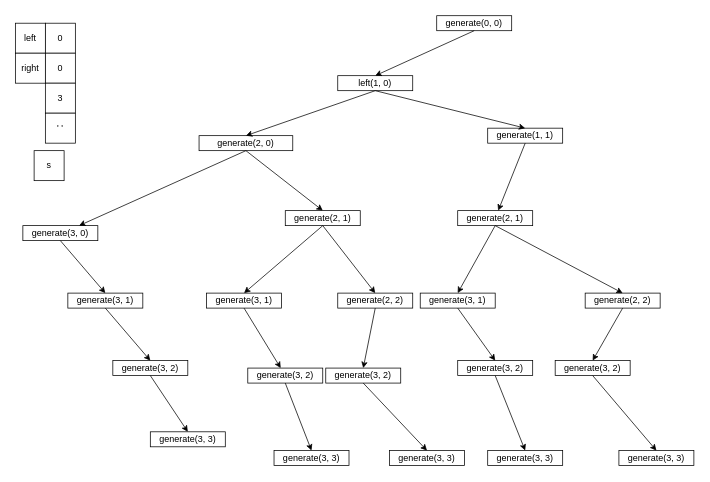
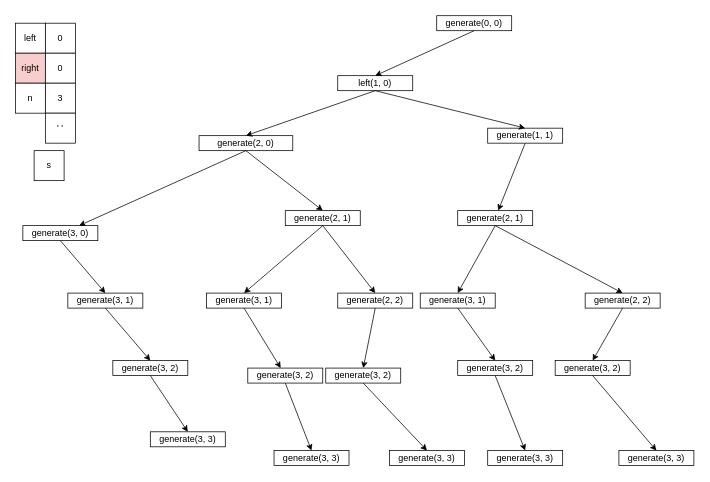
  <mxCell id="0" />
  <mxCell id="1" parent="0" />
  <mxCell id="2" value="left" style="whiteSpace=wrap;html=1;aspect=fixed;" vertex="1" parent="1"><mxGeometry x="20" y="30" width="40" height="40" as="geometry" /></mxCell>
- <mxCell id="3" value="right" style="whiteSpace=wrap;html=1;aspect=fixed;" vertex="1" parent="1"><mxGeometry x="20" y="70" width="40" height="40" as="geometry" /></mxCell>
+ <mxCell id="3" value="right" style="whiteSpace=wrap;html=1;aspect=fixed;fillColor=#f8cecc;" vertex="1" parent="1"><mxGeometry x="20" y="70" width="40" height="40" as="geometry" /></mxCell>
  <mxCell id="4" value="0" style="whiteSpace=wrap;html=1;aspect=fixed;" vertex="1" parent="1"><mxGeometry x="60" y="30" width="40" height="40" as="geometry" /></mxCell>
  <mxCell id="5" value="0" style="whiteSpace=wrap;html=1;aspect=fixed;" vertex="1" parent="1"><mxGeometry x="60" y="70" width="40" height="40" as="geometry" /></mxCell>
+ <mxCell id="6" value="n" style="whiteSpace=wrap;html=1;aspect=fixed;" vertex="1" parent="1"><mxGeometry x="20" y="110" width="40" height="40" as="geometry" /></mxCell>
  <mxCell id="7" value="s" style="whiteSpace=wrap;html=1;aspect=fixed;" vertex="1" parent="1"><mxGeometry x="45" y="200" width="40" height="40" as="geometry" /></mxCell>
  <mxCell id="8" value="3" style="whiteSpace=wrap;html=1;aspect=fixed;" vertex="1" parent="1"><mxGeometry x="60" y="110" width="40" height="40" as="geometry" /></mxCell>
  <mxCell id="9" value="' '" style="whiteSpace=wrap;html=1;aspect=fixed;" vertex="1" parent="1"><mxGeometry x="60" y="150" width="40" height="40" as="geometry" /></mxCell>
  <mxCell id="10" value="generate(0, 0)" style="rounded=0;whiteSpace=wrap;html=1;" vertex="1" parent="1"><mxGeometry x="582" y="20" width="100" height="20" as="geometry" /></mxCell>
  <mxCell id="11" value="left(1, 0)" style="rounded=0;whiteSpace=wrap;html=1;" vertex="1" parent="1"><mxGeometry x="450" y="100" width="100" height="20" as="geometry" /></mxCell>
  <mxCell id="12" value="" style="endArrow=classic;html=1;exitX=0.5;exitY=1;exitDx=0;exitDy=0;entryX=0.5;entryY=0;entryDx=0;entryDy=0;" edge="1" parent="1" source="10" target="11"><mxGeometry width="50" height="50" relative="1" as="geometry"><mxPoint x="510" y="110" as="sourcePoint" /><mxPoint x="470" y="130" as="targetPoint" /></mxGeometry></mxCell>
  <mxCell id="13" value="generate(2, 0)" style="rounded=0;whiteSpace=wrap;html=1;" vertex="1" parent="1"><mxGeometry x="265" y="180" width="125" height="20" as="geometry" /></mxCell>
  <mxCell id="14" value="generate(1, 1)" style="rounded=0;whiteSpace=wrap;html=1;" vertex="1" parent="1"><mxGeometry x="650" y="170" width="100" height="20" as="geometry" /></mxCell>
  <mxCell id="15" value="" style="endArrow=classic;html=1;exitX=0.5;exitY=1;exitDx=0;exitDy=0;entryX=0.5;entryY=0;entryDx=0;entryDy=0;" edge="1" parent="1" source="11" target="13"><mxGeometry width="50" height="50" relative="1" as="geometry"><mxPoint x="445" y="160" as="sourcePoint" /><mxPoint x="400" y="200" as="targetPoint" /></mxGeometry></mxCell>
  <mxCell id="16" value="" style="endArrow=classic;html=1;entryX=0.5;entryY=0;entryDx=0;entryDy=0;exitX=0.5;exitY=1;exitDx=0;exitDy=0;" edge="1" parent="1" source="11" target="14"><mxGeometry width="50" height="50" relative="1" as="geometry"><mxPoint x="455" y="170" as="sourcePoint" /><mxPoint x="410" y="210" as="targetPoint" /></mxGeometry></mxCell>
  <mxCell id="17" value="generate(2, 1)" style="rounded=0;whiteSpace=wrap;html=1;" vertex="1" parent="1"><mxGeometry x="380" y="280" width="100" height="20" as="geometry" /></mxCell>
  <mxCell id="18" value="generate(3, 0)" style="rounded=0;whiteSpace=wrap;html=1;" vertex="1" parent="1"><mxGeometry x="30" y="300" width="100" height="20" as="geometry" /></mxCell>
  <mxCell id="19" value="generate(2, 1)" style="rounded=0;whiteSpace=wrap;html=1;" vertex="1" parent="1"><mxGeometry x="610" y="280" width="100" height="20" as="geometry" /></mxCell>
  <mxCell id="20" value="" style="endArrow=classic;html=1;exitX=0.5;exitY=1;exitDx=0;exitDy=0;entryX=0.75;entryY=0;entryDx=0;entryDy=0;" edge="1" parent="1" source="13" target="18"><mxGeometry width="50" height="50" relative="1" as="geometry"><mxPoint x="330" y="230" as="sourcePoint" /><mxPoint x="285" y="270" as="targetPoint" /></mxGeometry></mxCell>
  <mxCell id="21" value="" style="endArrow=classic;html=1;exitX=0.5;exitY=1;exitDx=0;exitDy=0;" edge="1" parent="1" source="14" target="19"><mxGeometry width="50" height="50" relative="1" as="geometry"><mxPoint x="525" y="220" as="sourcePoint" /><mxPoint x="480" y="260" as="targetPoint" /></mxGeometry></mxCell>
  <mxCell id="22" value="" style="endArrow=classic;html=1;exitX=0.5;exitY=1;exitDx=0;exitDy=0;entryX=0.5;entryY=0;entryDx=0;entryDy=0;" edge="1" parent="1" source="13" target="17"><mxGeometry width="50" height="50" relative="1" as="geometry"><mxPoint x="475" y="190" as="sourcePoint" /><mxPoint x="430" y="230" as="targetPoint" /></mxGeometry></mxCell>
  <mxCell id="23" value="generate(3, 1)" style="rounded=0;whiteSpace=wrap;html=1;" vertex="1" parent="1"><mxGeometry x="90" y="390" width="100" height="20" as="geometry" /></mxCell>
  <mxCell id="24" value="generate(3, 2)" style="rounded=0;whiteSpace=wrap;html=1;" vertex="1" parent="1"><mxGeometry x="150" y="480" width="100" height="20" as="geometry" /></mxCell>
  <mxCell id="25" value="generate(3, 3)" style="rounded=0;whiteSpace=wrap;html=1;" vertex="1" parent="1"><mxGeometry x="200" y="575" width="100" height="20" as="geometry" /></mxCell>
  <mxCell id="26" value="generate(3, 1)" style="rounded=0;whiteSpace=wrap;html=1;" vertex="1" parent="1"><mxGeometry x="275" y="390" width="100" height="20" as="geometry" /></mxCell>
  <mxCell id="27" value="generate(2, 2)" style="rounded=0;whiteSpace=wrap;html=1;" vertex="1" parent="1"><mxGeometry x="450" y="390" width="100" height="20" as="geometry" /></mxCell>
  <mxCell id="28" value="generate(3, 2)" style="rounded=0;whiteSpace=wrap;html=1;" vertex="1" parent="1"><mxGeometry x="434" y="490" width="100" height="20" as="geometry" /></mxCell>
  <mxCell id="29" value="" style="endArrow=classic;html=1;exitX=0.5;exitY=1;exitDx=0;exitDy=0;entryX=0.5;entryY=0;entryDx=0;entryDy=0;" edge="1" parent="1" source="18" target="23"><mxGeometry width="50" height="50" relative="1" as="geometry"><mxPoint x="115" y="400" as="sourcePoint" /><mxPoint x="145" y="460" as="targetPoint" /></mxGeometry></mxCell>
  <mxCell id="30" value="" style="endArrow=classic;html=1;exitX=0.5;exitY=1;exitDx=0;exitDy=0;entryX=0.5;entryY=0;entryDx=0;entryDy=0;" edge="1" parent="1" source="17" target="27"><mxGeometry width="50" height="50" relative="1" as="geometry"><mxPoint x="385" y="370" as="sourcePoint" /><mxPoint x="415" y="430" as="targetPoint" /></mxGeometry></mxCell>
  <mxCell id="31" value="" style="endArrow=classic;html=1;exitX=0.5;exitY=1;exitDx=0;exitDy=0;entryX=0.5;entryY=0;entryDx=0;entryDy=0;" edge="1" parent="1" source="17" target="26"><mxGeometry width="50" height="50" relative="1" as="geometry"><mxPoint x="175" y="390" as="sourcePoint" /><mxPoint x="205" y="450" as="targetPoint" /></mxGeometry></mxCell>
  <mxCell id="32" value="generate(3, 1)" style="rounded=0;whiteSpace=wrap;html=1;" vertex="1" parent="1"><mxGeometry x="560" y="390" width="100" height="20" as="geometry" /></mxCell>
  <mxCell id="33" value="generate(2, 2)" style="rounded=0;whiteSpace=wrap;html=1;" vertex="1" parent="1"><mxGeometry x="780" y="390" width="100" height="20" as="geometry" /></mxCell>
  <mxCell id="34" value="" style="endArrow=classic;html=1;exitX=0.5;exitY=1;exitDx=0;exitDy=0;entryX=0.5;entryY=0;entryDx=0;entryDy=0;" edge="1" parent="1" target="33" source="19"><mxGeometry width="50" height="50" relative="1" as="geometry"><mxPoint x="635" y="370" as="sourcePoint" /><mxPoint x="665" y="430" as="targetPoint" /></mxGeometry></mxCell>
  <mxCell id="35" value="" style="endArrow=classic;html=1;exitX=0.5;exitY=1;exitDx=0;exitDy=0;entryX=0.5;entryY=0;entryDx=0;entryDy=0;" edge="1" parent="1" target="32" source="19"><mxGeometry width="50" height="50" relative="1" as="geometry"><mxPoint x="635" y="370" as="sourcePoint" /><mxPoint x="455" y="450" as="targetPoint" /></mxGeometry></mxCell>
  <mxCell id="36" value="generate(3, 2)" style="rounded=0;whiteSpace=wrap;html=1;" vertex="1" parent="1"><mxGeometry x="330" y="490" width="100" height="20" as="geometry" /></mxCell>
  <mxCell id="37" value="generate(3, 3)" style="rounded=0;whiteSpace=wrap;html=1;" vertex="1" parent="1"><mxGeometry x="365" y="600" width="100" height="20" as="geometry" /></mxCell>
  <mxCell id="38" value="generate(3, 2)" style="rounded=0;whiteSpace=wrap;html=1;" vertex="1" parent="1"><mxGeometry x="610" y="480" width="100" height="20" as="geometry" /></mxCell>
  <mxCell id="39" value="generate(3, 3)" style="rounded=0;whiteSpace=wrap;html=1;" vertex="1" parent="1"><mxGeometry x="650" y="600" width="100" height="20" as="geometry" /></mxCell>
  <mxCell id="40" value="generate(3, 3)" style="rounded=0;whiteSpace=wrap;html=1;" vertex="1" parent="1"><mxGeometry x="519" y="600" width="100" height="20" as="geometry" /></mxCell>
  <mxCell id="41" value="" style="endArrow=classic;html=1;exitX=0.5;exitY=1;exitDx=0;exitDy=0;entryX=0.5;entryY=0;entryDx=0;entryDy=0;" edge="1" parent="1" source="28" target="40"><mxGeometry width="50" height="50" relative="1" as="geometry"><mxPoint x="455" y="550" as="sourcePoint" /><mxPoint x="525" y="610" as="targetPoint" /></mxGeometry></mxCell>
  <mxCell id="42" value="generate(3, 2)" style="rounded=0;whiteSpace=wrap;html=1;" vertex="1" parent="1"><mxGeometry x="740" y="480" width="100" height="20" as="geometry" /></mxCell>
  <mxCell id="43" value="generate(3, 3)" style="rounded=0;whiteSpace=wrap;html=1;" vertex="1" parent="1"><mxGeometry x="825" y="600" width="100" height="20" as="geometry" /></mxCell>
  <mxCell id="44" value="" style="endArrow=classic;html=1;exitX=0.5;exitY=1;exitDx=0;exitDy=0;entryX=0.5;entryY=0;entryDx=0;entryDy=0;" edge="1" parent="1" target="43" source="42"><mxGeometry width="50" height="50" relative="1" as="geometry"><mxPoint x="815" y="570" as="sourcePoint" /><mxPoint x="885" y="630" as="targetPoint" /></mxGeometry></mxCell>
  <mxCell id="45" value="" style="endArrow=classic;html=1;exitX=0.5;exitY=1;exitDx=0;exitDy=0;entryX=0.5;entryY=0;entryDx=0;entryDy=0;" edge="1" parent="1" source="33" target="42"><mxGeometry width="50" height="50" relative="1" as="geometry"><mxPoint x="795" y="460" as="sourcePoint" /><mxPoint x="859" y="540" as="targetPoint" /></mxGeometry></mxCell>
  <mxCell id="46" value="" style="endArrow=classic;html=1;exitX=0.5;exitY=1;exitDx=0;exitDy=0;entryX=0.5;entryY=0;entryDx=0;entryDy=0;" edge="1" parent="1" source="38" target="39"><mxGeometry width="50" height="50" relative="1" as="geometry"><mxPoint x="645" y="550" as="sourcePoint" /><mxPoint x="715" y="620" as="targetPoint" /></mxGeometry></mxCell>
  <mxCell id="47" value="" style="endArrow=classic;html=1;exitX=0.5;exitY=1;exitDx=0;exitDy=0;entryX=0.5;entryY=0;entryDx=0;entryDy=0;" edge="1" parent="1" source="32" target="38"><mxGeometry width="50" height="50" relative="1" as="geometry"><mxPoint x="595" y="450" as="sourcePoint" /><mxPoint x="665" y="520" as="targetPoint" /></mxGeometry></mxCell>
  <mxCell id="48" value="" style="endArrow=classic;html=1;exitX=0.5;exitY=1;exitDx=0;exitDy=0;entryX=0.5;entryY=0;entryDx=0;entryDy=0;" edge="1" parent="1" source="27" target="28"><mxGeometry width="50" height="50" relative="1" as="geometry"><mxPoint x="419" y="450" as="sourcePoint" /><mxPoint x="489" y="520" as="targetPoint" /></mxGeometry></mxCell>
  <mxCell id="49" value="" style="endArrow=classic;html=1;exitX=0.5;exitY=1;exitDx=0;exitDy=0;entryX=0.5;entryY=0;entryDx=0;entryDy=0;" edge="1" parent="1" source="24" target="25"><mxGeometry width="50" height="50" relative="1" as="geometry"><mxPoint x="135" y="550" as="sourcePoint" /><mxPoint x="205" y="630" as="targetPoint" /></mxGeometry></mxCell>
  <mxCell id="50" value="" style="endArrow=classic;html=1;exitX=0.5;exitY=1;exitDx=0;exitDy=0;entryX=0.5;entryY=0;entryDx=0;entryDy=0;" edge="1" parent="1" source="36" target="37"><mxGeometry width="50" height="50" relative="1" as="geometry"><mxPoint x="310" y="550" as="sourcePoint" /><mxPoint x="380" y="630" as="targetPoint" /></mxGeometry></mxCell>
  <mxCell id="51" value="" style="endArrow=classic;html=1;exitX=0.5;exitY=1;exitDx=0;exitDy=0;entryX=0.5;entryY=0;entryDx=0;entryDy=0;" edge="1" parent="1" source="23" target="24"><mxGeometry width="50" height="50" relative="1" as="geometry"><mxPoint x="130" y="450" as="sourcePoint" /><mxPoint x="200" y="530" as="targetPoint" /></mxGeometry></mxCell>
  <mxCell id="52" value="" style="endArrow=classic;html=1;exitX=0.5;exitY=1;exitDx=0;exitDy=0;" edge="1" parent="1" source="26" target="36"><mxGeometry width="50" height="50" relative="1" as="geometry"><mxPoint x="305" y="450" as="sourcePoint" /><mxPoint x="375" y="530" as="targetPoint" /></mxGeometry></mxCell>
  <mxCell id="53" style="edgeStyle=orthogonalEdgeStyle;rounded=0;orthogonalLoop=1;jettySize=auto;html=1;exitX=0.5;exitY=1;exitDx=0;exitDy=0;" edge="1" parent="1" source="39" target="39"><mxGeometry relative="1" as="geometry" /></mxCell>
